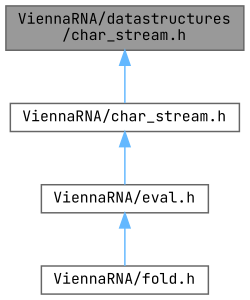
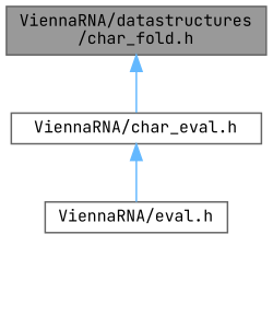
  digraph {
    fontname="JetBrains Mono"
    node [color=grey40 fillcolor=white fontname="JetBrains Mono" fontsize=10 shape=box style=filled]
    edge [color=steelblue1 dir=back fontname="JetBrains Mono" fontsize=10 labelfontname=Helvetica labelfontsize=10 style=solid]
-   n1 [color=gray40 fillcolor=grey60 fontcolor=black height=0.2 label="ViennaRNA/datastructures\l/char_stream.h" width=0.4]
-   n2 [height=0.2 label="ViennaRNA/char_stream.h" width=0.4]
+   n1 [color=gray40 fillcolor=grey60 fontcolor=black height=0.2 label="ViennaRNA/datastructures\l/char_fold.h" width=0.4]
+   n2 [height=0.2 label="ViennaRNA/char_eval.h" width=0.4]
    n3 [height=0.2 label="ViennaRNA/eval.h" width=0.4]
-   n4 [height=0.2 label="ViennaRNA/fold.h" width=0.4]
    n1 -> n2
    n2 -> n3
-   n3 -> n4
  }
